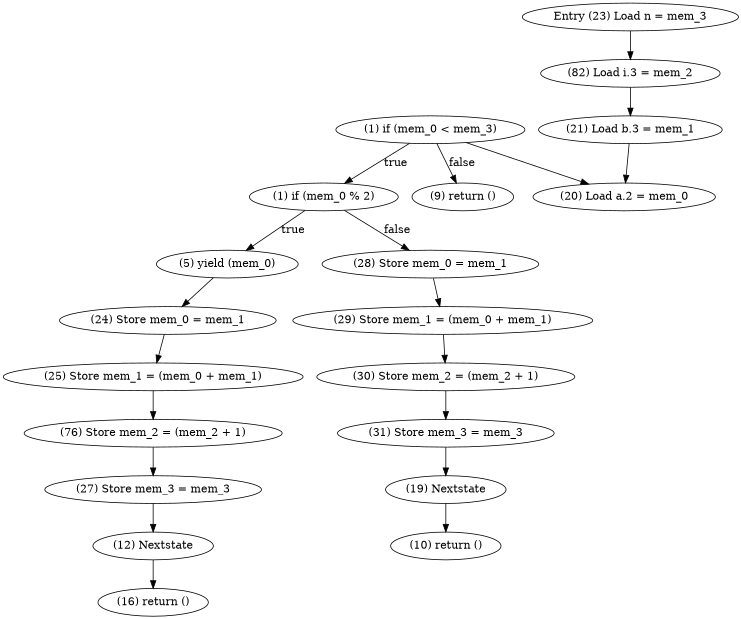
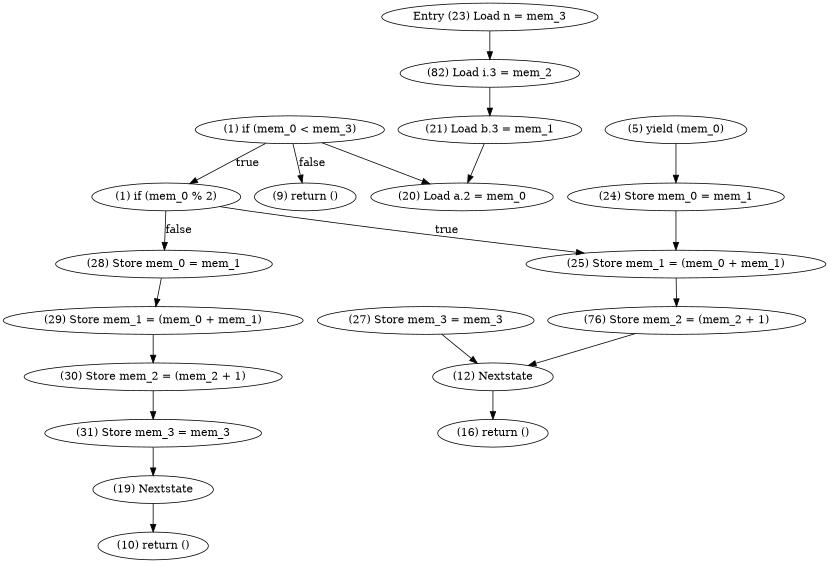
  digraph {
    n1 [label="(1) if (mem_0 < mem_3)"]
    n2 [label="(1) if (mem_0 % 2)"]
    n3 [label="(9) return ()"]
    n4 [label="(20) Load a.2 = mem_0"]
    n5 [label="(5) yield (mem_0)"]
    n6 [label="(28) Store mem_0 = mem_1"]
    n7 [label="(24) Store mem_0 = mem_1"]
    n8 [label="(29) Store mem_1 = (mem_0 + mem_1)"]
    n9 [label="(25) Store mem_1 = (mem_0 + mem_1)"]
    n10 [label="(10) return ()"]
    n11 [label="(12) Nextstate"]
    n12 [label="(16) return ()"]
    n13 [label="(19) Nextstate"]
    n14 [label="(21) Load b.3 = mem_1"]
    n15 [label="(82) Load i.3 = mem_2"]
    n16 [label="Entry (23) Load n = mem_3"]
    n17 [label="(76) Store mem_2 = (mem_2 + 1)"]
    n18 [label="(27) Store mem_3 = mem_3"]
    n19 [label="(30) Store mem_2 = (mem_2 + 1)"]
    n20 [label="(31) Store mem_3 = mem_3"]
    n1 -> n2 [label=true]
    n1 -> n3 [label=false]
    n1 -> n4
-   n2 -> n5 [label=true]
+   n2 -> n9 [label=true]
    n2 -> n6 [label=false]
    n5 -> n7
    n6 -> n8
    n7 -> n9
    n8 -> n19
    n9 -> n17
    n11 -> n12
    n13 -> n10
    n14 -> n4
    n15 -> n14
    n16 -> n15
-   n17 -> n18
+   n17 -> n11
    n18 -> n11
    n19 -> n20
    n20 -> n13
  }
